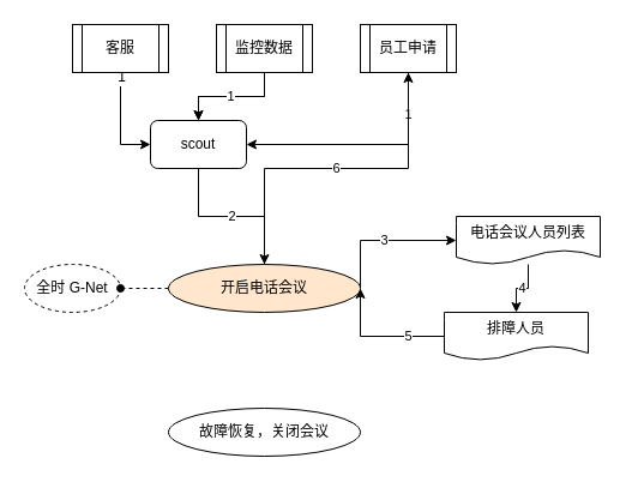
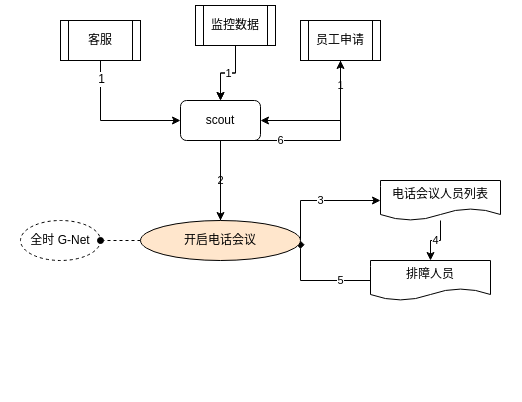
  <mxCell id="0" />
  <mxCell id="1" parent="0" />
  <mxCell id="2" value="2" style="edgeStyle=orthogonalEdgeStyle;rounded=0;orthogonalLoop=1;jettySize=auto;html=1;entryX=0.5;entryY=0;entryDx=0;entryDy=0;" edge="1" parent="1" source="3" target="20"><mxGeometry relative="1" as="geometry"><mxPoint x="220" y="220" as="targetPoint" /></mxGeometry></mxCell>
- <mxCell id="3" value="scout" style="rounded=1;whiteSpace=wrap;html=1;" vertex="1" parent="1"><mxGeometry x="125" y="100" width="80" height="40" as="geometry" /></mxCell>
+ <mxCell id="3" value="scout" style="rounded=1;whiteSpace=wrap;html=1;" vertex="1" parent="1"><mxGeometry x="180" y="100" width="80" height="40" as="geometry" /></mxCell>
  <mxCell id="4" style="edgeStyle=orthogonalEdgeStyle;rounded=0;orthogonalLoop=1;jettySize=auto;html=1;entryX=0;entryY=0.5;entryDx=0;entryDy=0;exitX=0.5;exitY=1;exitDx=0;exitDy=0;" edge="1" parent="1" source="6" target="3"><mxGeometry relative="1" as="geometry"><Array as="points"><mxPoint x="100" y="120" /></Array></mxGeometry></mxCell>
  <mxCell id="5" value="1" style="text;html=1;resizable=0;points=[];align=center;verticalAlign=middle;labelBackgroundColor=#ffffff;" vertex="1" connectable="0" parent="4"><mxGeometry x="-0.446" relative="1" as="geometry"><mxPoint y="-21" as="offset" /></mxGeometry></mxCell>
  <mxCell id="6" value="客服" style="shape=process;whiteSpace=wrap;html=1;backgroundOutline=1;" vertex="1" parent="1"><mxGeometry x="60" y="20" width="80" height="40" as="geometry" /></mxCell>
  <mxCell id="7" style="edgeStyle=orthogonalEdgeStyle;rounded=0;orthogonalLoop=1;jettySize=auto;html=1;entryX=0.5;entryY=0;entryDx=0;entryDy=0;" edge="1" parent="1" source="10" target="3"><mxGeometry relative="1" as="geometry" /></mxCell>
  <mxCell id="8" value="1" style="edgeStyle=orthogonalEdgeStyle;rounded=0;orthogonalLoop=1;jettySize=auto;html=1;" edge="1" parent="1" source="10" target="3"><mxGeometry relative="1" as="geometry" /></mxCell>
  <mxCell id="9" value="员工申请" style="shape=process;whiteSpace=wrap;html=1;backgroundOutline=1;" vertex="1" parent="1"><mxGeometry x="300" y="20" width="80" height="40" as="geometry" /></mxCell>
- <mxCell id="10" value="监控数据" style="shape=process;whiteSpace=wrap;html=1;backgroundOutline=1;" vertex="1" parent="1"><mxGeometry x="180" y="20" width="80" height="40" as="geometry" /></mxCell>
+ <mxCell id="10" value="监控数据" style="shape=process;whiteSpace=wrap;html=1;backgroundOutline=1;" vertex="1" parent="1"><mxGeometry x="195" y="5" width="80" height="40" as="geometry" /></mxCell>
  <mxCell id="11" value="1" style="edgeStyle=orthogonalEdgeStyle;rounded=0;orthogonalLoop=1;jettySize=auto;html=1;entryX=1;entryY=0.5;entryDx=0;entryDy=0;exitX=0.5;exitY=1;exitDx=0;exitDy=0;" edge="1" parent="1" source="9" target="3"><mxGeometry x="-0.636" relative="1" as="geometry"><mxPoint x="340" y="40" as="sourcePoint" /><mxPoint x="220" y="140" as="targetPoint" /><Array as="points"><mxPoint x="340" y="120" /></Array><mxPoint as="offset" /></mxGeometry></mxCell>
  <mxCell id="12" value="4" style="edgeStyle=orthogonalEdgeStyle;rounded=0;orthogonalLoop=1;jettySize=auto;html=1;" edge="1" parent="1" source="13" target="15"><mxGeometry relative="1" as="geometry" /></mxCell>
  <mxCell id="13" value="电话会议人员列表" style="shape=document;whiteSpace=wrap;html=1;boundedLbl=1;" vertex="1" parent="1"><mxGeometry x="380" y="180" width="120" height="40" as="geometry" /></mxCell>
- <mxCell id="14" value="5" style="edgeStyle=orthogonalEdgeStyle;rounded=0;orthogonalLoop=1;jettySize=auto;html=1;entryX=1;entryY=0.5;entryDx=0;entryDy=0;exitX=0;exitY=0.5;exitDx=0;exitDy=0;" edge="1" parent="1" source="15" target="20"><mxGeometry x="-0.455" relative="1" as="geometry"><mxPoint x="260" y="260" as="targetPoint" /><Array as="points"><mxPoint x="300" y="280" /></Array><mxPoint as="offset" /></mxGeometry></mxCell>
+ <mxCell id="14" value="5" style="edgeStyle=orthogonalEdgeStyle;rounded=0;orthogonalLoop=1;jettySize=auto;html=1;entryX=1;entryY=0.5;entryDx=0;entryDy=0;exitX=0;exitY=0.5;exitDx=0;exitDy=0;endArrow=diamond;" edge="1" parent="1" source="15" target="20"><mxGeometry x="-0.455" relative="1" as="geometry"><mxPoint x="260" y="260" as="targetPoint" /><Array as="points"><mxPoint x="300" y="280" /></Array><mxPoint as="offset" /></mxGeometry></mxCell>
  <mxCell id="15" value="排障人员" style="shape=document;whiteSpace=wrap;html=1;boundedLbl=1;" vertex="1" parent="1"><mxGeometry x="370" y="260" width="120" height="40" as="geometry" /></mxCell>
  <mxCell id="16" value="全时 G-Net" style="ellipse;whiteSpace=wrap;html=1;dashed=1;" vertex="1" parent="1"><mxGeometry x="20" y="220" width="80" height="40" as="geometry" /></mxCell>
  <mxCell id="17" value="3" style="edgeStyle=orthogonalEdgeStyle;rounded=0;orthogonalLoop=1;jettySize=auto;html=1;entryX=0;entryY=0.5;entryDx=0;entryDy=0;" edge="1" parent="1" source="20" target="13"><mxGeometry relative="1" as="geometry"><Array as="points"><mxPoint x="300" y="200" /></Array></mxGeometry></mxCell>
  <mxCell id="18" style="edgeStyle=orthogonalEdgeStyle;rounded=0;orthogonalLoop=1;jettySize=auto;html=1;entryX=1;entryY=0.5;entryDx=0;entryDy=0;dashed=1;endArrow=oval;endFill=1;" edge="1" parent="1" source="20" target="16"><mxGeometry relative="1" as="geometry" /></mxCell>
  <mxCell id="19" value="6" style="edgeStyle=orthogonalEdgeStyle;rounded=0;orthogonalLoop=1;jettySize=auto;html=1;endArrow=classic;endFill=1;" edge="1" parent="1" source="20" target="9"><mxGeometry relative="1" as="geometry" /></mxCell>
  <mxCell id="20" value="&lt;span&gt;开启电话会议&lt;/span&gt;" style="ellipse;whiteSpace=wrap;html=1;fillColor=#ffe6cc;" vertex="1" parent="1"><mxGeometry x="140" y="220" width="160" height="40" as="geometry" /></mxCell>
- <mxCell id="21" value="故障恢复，关闭会议" style="ellipse;whiteSpace=wrap;html=1;" vertex="1" parent="1"><mxGeometry x="140" y="340" width="160" height="40" as="geometry" /></mxCell>
